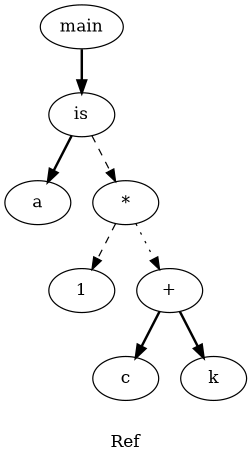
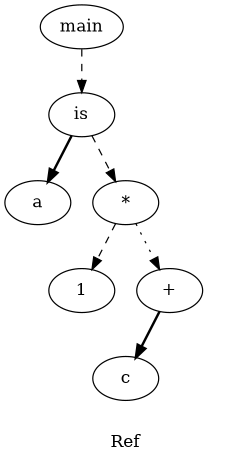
  digraph {
    label=Ref
    edge [style=bold]
    n1 [label=main]
    n2 [label=is]
    n3 [label=a]
    n4 [label="*"]
    n5 [label=1]
    n6 [label="+"]
    n7 [label=c]
-   n8 [label=k]
-   n1 -> n2
+   n1 -> n2 [style=dashed]
    n2 -> n3
    n2 -> n4 [style=dashed]
    n4 -> n5 [style=dashed]
    n4 -> n6 [style=dotted]
    n6 -> n7
-   n6 -> n8
  }
